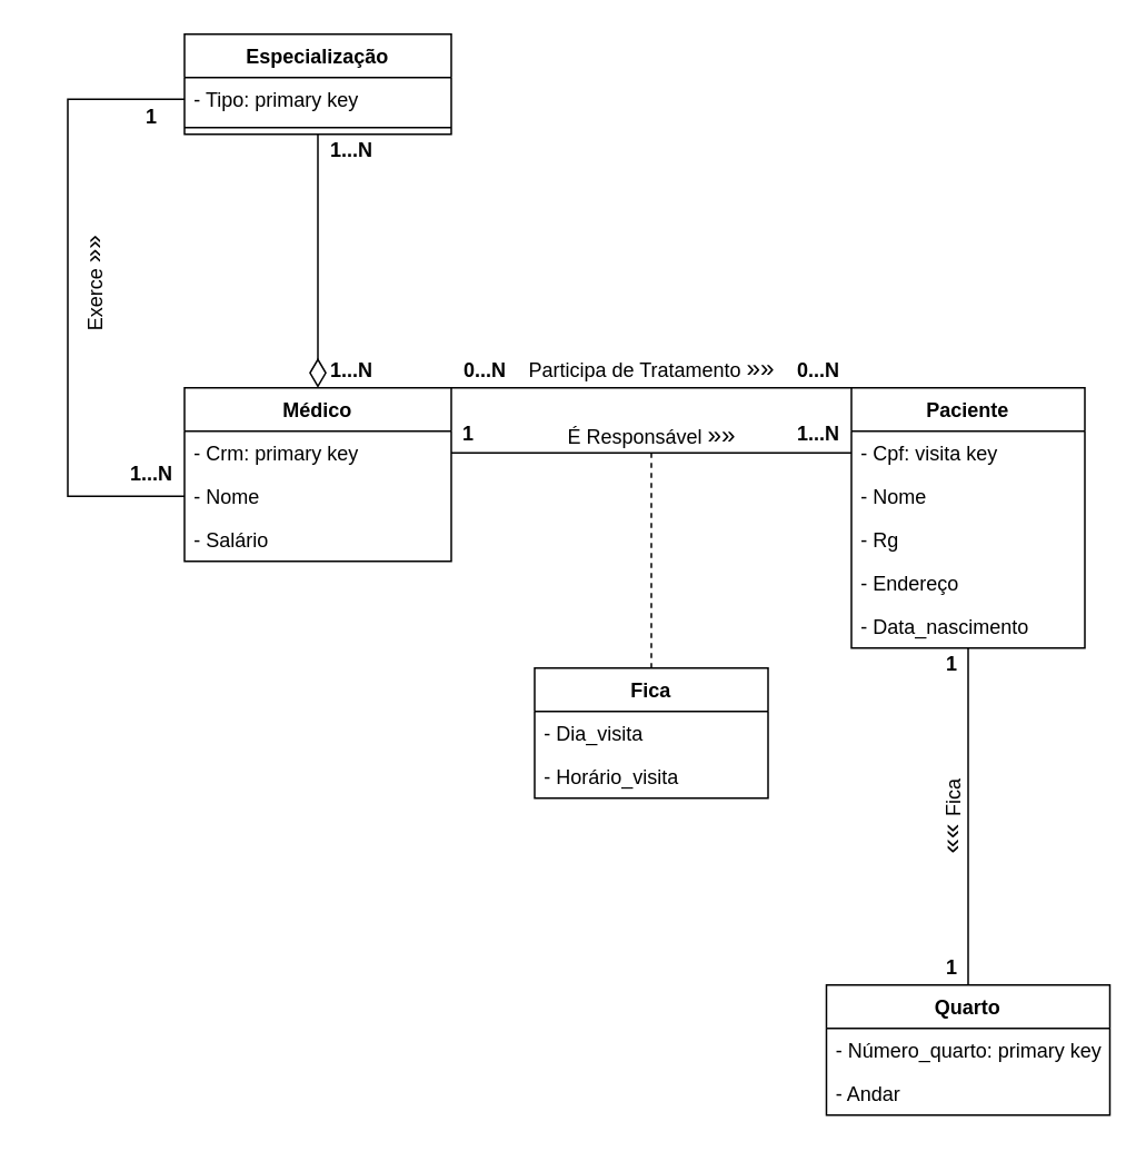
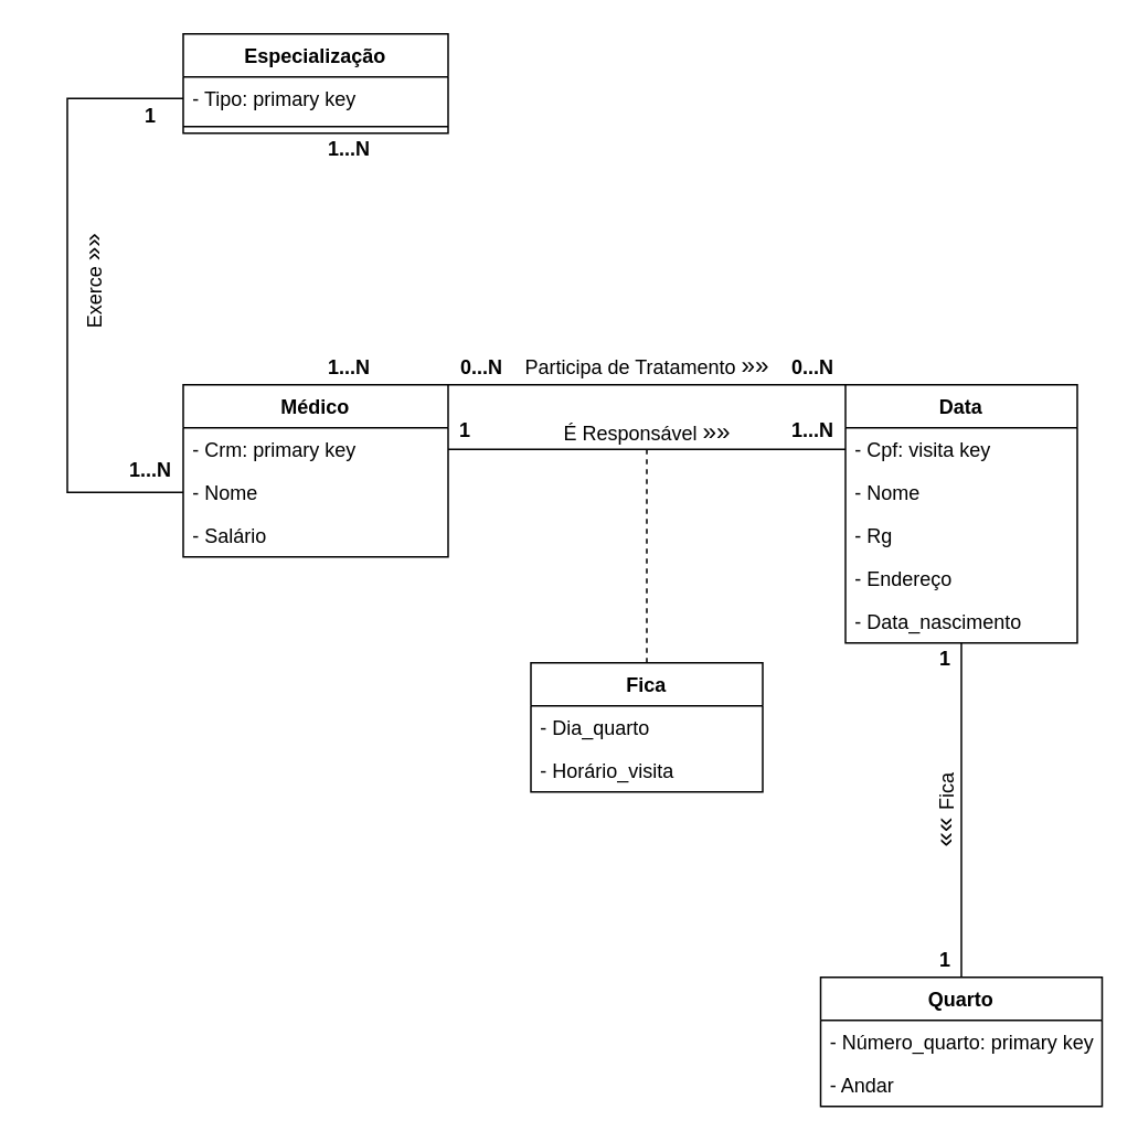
  <mxCell id="0" />
  <mxCell id="1" parent="0" />
  <mxCell id="2" value="Médico" style="swimlane;fontStyle=1;align=center;verticalAlign=top;childLayout=stackLayout;horizontal=1;startSize=26;horizontalStack=0;resizeParent=1;resizeParentMax=0;resizeLast=0;collapsible=1;marginBottom=0;" vertex="1" parent="1"><mxGeometry x="110" y="232" width="160" height="104" as="geometry"><mxRectangle x="230" y="532" width="70" height="26" as="alternateBounds" /></mxGeometry></mxCell>
  <mxCell id="3" value="- Crm: primary key" style="text;strokeColor=none;fillColor=none;align=left;verticalAlign=top;spacingLeft=4;spacingRight=4;overflow=hidden;rotatable=0;points=[[0,0.5],[1,0.5]];portConstraint=eastwest;" vertex="1" parent="2"><mxGeometry y="26" width="160" height="26" as="geometry" /></mxCell>
  <mxCell id="4" value="- Nome" style="text;strokeColor=none;fillColor=none;align=left;verticalAlign=top;spacingLeft=4;spacingRight=4;overflow=hidden;rotatable=0;points=[[0,0.5],[1,0.5]];portConstraint=eastwest;" vertex="1" parent="2"><mxGeometry y="52" width="160" height="26" as="geometry" /></mxCell>
  <mxCell id="5" value="- Salário" style="text;strokeColor=none;fillColor=none;align=left;verticalAlign=top;spacingLeft=4;spacingRight=4;overflow=hidden;rotatable=0;points=[[0,0.5],[1,0.5]];portConstraint=eastwest;" vertex="1" parent="2"><mxGeometry y="78" width="160" height="26" as="geometry" /></mxCell>
- <mxCell id="6" style="edgeStyle=orthogonalEdgeStyle;rounded=0;orthogonalLoop=1;jettySize=auto;html=1;entryX=0.5;entryY=0;entryDx=0;entryDy=0;endArrow=diamondThin;endFill=0;strokeWidth=1;endSize=15;" edge="1" parent="1" source="7" target="2"><mxGeometry relative="1" as="geometry" /></mxCell>
  <mxCell id="7" value="Especialização" style="swimlane;fontStyle=1;align=center;verticalAlign=top;childLayout=stackLayout;horizontal=1;startSize=26;horizontalStack=0;resizeParent=1;resizeParentMax=0;resizeLast=0;collapsible=1;marginBottom=0;" vertex="1" parent="1"><mxGeometry x="110" y="20" width="160" height="60" as="geometry"><mxRectangle x="230" y="320" width="120" height="26" as="alternateBounds" /></mxGeometry></mxCell>
  <mxCell id="8" value="- Tipo: primary key" style="text;strokeColor=none;fillColor=none;align=left;verticalAlign=top;spacingLeft=4;spacingRight=4;overflow=hidden;rotatable=0;points=[[0,0.5],[1,0.5]];portConstraint=eastwest;" vertex="1" parent="7"><mxGeometry y="26" width="160" height="26" as="geometry" /></mxCell>
  <mxCell id="9" value="" style="line;strokeWidth=1;fillColor=none;align=left;verticalAlign=middle;spacingTop=-1;spacingLeft=3;spacingRight=3;rotatable=0;labelPosition=right;points=[];portConstraint=eastwest;" vertex="1" parent="7"><mxGeometry y="52" width="160" height="8" as="geometry" /></mxCell>
  <mxCell id="10" value="1...N" style="text;html=1;align=center;verticalAlign=middle;resizable=0;points=[];autosize=1;fontStyle=1" vertex="1" parent="1"><mxGeometry x="190" y="212" width="40" height="20" as="geometry" /></mxCell>
  <mxCell id="11" value="1...N" style="text;html=1;align=center;verticalAlign=middle;resizable=0;points=[];autosize=1;fontStyle=1" vertex="1" parent="1"><mxGeometry x="190" y="80" width="40" height="20" as="geometry" /></mxCell>
  <mxCell id="12" style="edgeStyle=orthogonalEdgeStyle;rounded=0;orthogonalLoop=1;jettySize=auto;html=1;entryX=0;entryY=0.5;entryDx=0;entryDy=0;endArrow=none;endFill=0;endSize=15;strokeWidth=1;" edge="1" parent="1" source="8" target="4"><mxGeometry relative="1" as="geometry"><Array as="points"><mxPoint x="40" y="59" /><mxPoint x="40" y="297" /></Array></mxGeometry></mxCell>
  <mxCell id="13" value="Exerce &lt;font style=&quot;font-size: 15px&quot;&gt;»»&lt;/font&gt;" style="text;html=1;align=center;verticalAlign=middle;resizable=0;points=[];autosize=1;rotation=-90;" vertex="1" parent="1"><mxGeometry x="20" y="160" width="70" height="20" as="geometry" /></mxCell>
  <mxCell id="14" value="1...N" style="text;html=1;align=center;verticalAlign=middle;resizable=0;points=[];autosize=1;fontStyle=1" vertex="1" parent="1"><mxGeometry x="70" y="274" width="40" height="20" as="geometry" /></mxCell>
  <mxCell id="15" value="1" style="text;html=1;align=center;verticalAlign=middle;resizable=0;points=[];autosize=1;fontStyle=1" vertex="1" parent="1"><mxGeometry x="80" y="60" width="20" height="20" as="geometry" /></mxCell>
  <mxCell id="16" style="edgeStyle=orthogonalEdgeStyle;rounded=0;orthogonalLoop=1;jettySize=auto;html=1;exitX=0;exitY=0;exitDx=0;exitDy=0;entryX=1;entryY=0;entryDx=0;entryDy=0;endArrow=none;endFill=0;endSize=15;strokeWidth=1;" edge="1" parent="1" source="18" target="2"><mxGeometry relative="1" as="geometry"><Array as="points"><mxPoint x="380" y="232" /><mxPoint x="380" y="232" /></Array></mxGeometry></mxCell>
  <mxCell id="17" style="edgeStyle=orthogonalEdgeStyle;rounded=0;orthogonalLoop=1;jettySize=auto;html=1;entryX=0.5;entryY=0;entryDx=0;entryDy=0;endArrow=none;endFill=0;endSize=15;strokeWidth=1;" edge="1" parent="1" source="18" target="35"><mxGeometry relative="1" as="geometry" /></mxCell>
- <mxCell id="18" value="Paciente" style="swimlane;fontStyle=1;childLayout=stackLayout;horizontal=1;startSize=26;fillColor=none;horizontalStack=0;resizeParent=1;resizeParentMax=0;resizeLast=0;collapsible=1;marginBottom=0;" vertex="1" parent="1"><mxGeometry x="510" y="232" width="140" height="156" as="geometry"><mxRectangle x="630" y="532" width="80" height="26" as="alternateBounds" /></mxGeometry></mxCell>
+ <mxCell id="18" value="Data" style="swimlane;fontStyle=1;childLayout=stackLayout;horizontal=1;startSize=26;fillColor=none;horizontalStack=0;resizeParent=1;resizeParentMax=0;resizeLast=0;collapsible=1;marginBottom=0;" vertex="1" parent="1"><mxGeometry x="510" y="232" width="140" height="156" as="geometry"><mxRectangle x="630" y="532" width="80" height="26" as="alternateBounds" /></mxGeometry></mxCell>
  <mxCell id="19" value="- Cpf: visita key" style="text;strokeColor=none;fillColor=none;align=left;verticalAlign=top;spacingLeft=4;spacingRight=4;overflow=hidden;rotatable=0;points=[[0,0.5],[1,0.5]];portConstraint=eastwest;" vertex="1" parent="18"><mxGeometry y="26" width="140" height="26" as="geometry" /></mxCell>
  <mxCell id="20" value="- Nome" style="text;strokeColor=none;fillColor=none;align=left;verticalAlign=top;spacingLeft=4;spacingRight=4;overflow=hidden;rotatable=0;points=[[0,0.5],[1,0.5]];portConstraint=eastwest;" vertex="1" parent="18"><mxGeometry y="52" width="140" height="26" as="geometry" /></mxCell>
  <mxCell id="21" value="- Rg" style="text;strokeColor=none;fillColor=none;align=left;verticalAlign=top;spacingLeft=4;spacingRight=4;overflow=hidden;rotatable=0;points=[[0,0.5],[1,0.5]];portConstraint=eastwest;" vertex="1" parent="18"><mxGeometry y="78" width="140" height="26" as="geometry" /></mxCell>
  <mxCell id="22" value="- Endereço" style="text;strokeColor=none;fillColor=none;align=left;verticalAlign=top;spacingLeft=4;spacingRight=4;overflow=hidden;rotatable=0;points=[[0,0.5],[1,0.5]];portConstraint=eastwest;" vertex="1" parent="18"><mxGeometry y="104" width="140" height="26" as="geometry" /></mxCell>
  <mxCell id="23" value="- Data_nascimento" style="text;strokeColor=none;fillColor=none;align=left;verticalAlign=top;spacingLeft=4;spacingRight=4;overflow=hidden;rotatable=0;points=[[0,0.5],[1,0.5]];portConstraint=eastwest;" vertex="1" parent="18"><mxGeometry y="130" width="140" height="26" as="geometry" /></mxCell>
  <mxCell id="24" value="É Responsável&amp;nbsp;&lt;font style=&quot;font-size: 15px&quot;&gt;»»&lt;/font&gt;" style="text;html=1;align=center;verticalAlign=middle;resizable=0;points=[];autosize=1;rotation=0;" vertex="1" parent="1"><mxGeometry x="330" y="250" width="120" height="20" as="geometry" /></mxCell>
  <mxCell id="25" style="edgeStyle=orthogonalEdgeStyle;rounded=0;orthogonalLoop=1;jettySize=auto;html=1;dashed=1;endArrow=none;endFill=0;endSize=15;strokeWidth=1;" edge="1" parent="1" source="26"><mxGeometry relative="1" as="geometry"><mxPoint x="390" y="270" as="targetPoint" /><Array as="points"><mxPoint x="390" y="280" /></Array></mxGeometry></mxCell>
  <mxCell id="26" value="Fica" style="swimlane;fontStyle=1;childLayout=stackLayout;horizontal=1;startSize=26;fillColor=none;horizontalStack=0;resizeParent=1;resizeParentMax=0;resizeLast=0;collapsible=1;marginBottom=0;" vertex="1" parent="1"><mxGeometry x="320" y="400" width="140" height="78" as="geometry" /></mxCell>
- <mxCell id="27" value="- Dia_visita" style="text;strokeColor=none;fillColor=none;align=left;verticalAlign=top;spacingLeft=4;spacingRight=4;overflow=hidden;rotatable=0;points=[[0,0.5],[1,0.5]];portConstraint=eastwest;" vertex="1" parent="26"><mxGeometry y="26" width="140" height="26" as="geometry" /></mxCell>
+ <mxCell id="27" value="- Dia_quarto" style="text;strokeColor=none;fillColor=none;align=left;verticalAlign=top;spacingLeft=4;spacingRight=4;overflow=hidden;rotatable=0;points=[[0,0.5],[1,0.5]];portConstraint=eastwest;" vertex="1" parent="26"><mxGeometry y="26" width="140" height="26" as="geometry" /></mxCell>
  <mxCell id="28" value="- Horário_visita" style="text;strokeColor=none;fillColor=none;align=left;verticalAlign=top;spacingLeft=4;spacingRight=4;overflow=hidden;rotatable=0;points=[[0,0.5],[1,0.5]];portConstraint=eastwest;" vertex="1" parent="26"><mxGeometry y="52" width="140" height="26" as="geometry" /></mxCell>
  <mxCell id="29" style="edgeStyle=orthogonalEdgeStyle;rounded=0;orthogonalLoop=1;jettySize=auto;html=1;entryX=1;entryY=0.5;entryDx=0;entryDy=0;endArrow=none;endFill=0;endSize=15;strokeWidth=1;" edge="1" parent="1" source="19" target="3"><mxGeometry relative="1" as="geometry"><Array as="points"><mxPoint x="390" y="271" /><mxPoint x="390" y="271" /></Array></mxGeometry></mxCell>
  <mxCell id="30" value="1" style="text;html=1;align=center;verticalAlign=middle;resizable=0;points=[];autosize=1;fontStyle=1" vertex="1" parent="1"><mxGeometry x="270" y="250" width="20" height="20" as="geometry" /></mxCell>
  <mxCell id="31" value="1...N" style="text;html=1;align=center;verticalAlign=middle;resizable=0;points=[];autosize=1;fontStyle=1" vertex="1" parent="1"><mxGeometry x="470" y="250" width="40" height="20" as="geometry" /></mxCell>
  <mxCell id="32" value="Participa de Tratamento&amp;nbsp;&lt;font style=&quot;font-size: 15px&quot;&gt;»»&lt;/font&gt;" style="text;html=1;align=center;verticalAlign=middle;resizable=0;points=[];autosize=1;rotation=0;" vertex="1" parent="1"><mxGeometry x="310" y="210" width="160" height="20" as="geometry" /></mxCell>
  <mxCell id="33" value="0...N" style="text;html=1;align=center;verticalAlign=middle;resizable=0;points=[];autosize=1;fontStyle=1" vertex="1" parent="1"><mxGeometry x="270" y="212" width="40" height="20" as="geometry" /></mxCell>
  <mxCell id="34" value="0...N" style="text;html=1;align=center;verticalAlign=middle;resizable=0;points=[];autosize=1;fontStyle=1" vertex="1" parent="1"><mxGeometry x="470" y="212" width="40" height="20" as="geometry" /></mxCell>
  <mxCell id="35" value="Quarto" style="swimlane;fontStyle=1;childLayout=stackLayout;horizontal=1;startSize=26;fillColor=none;horizontalStack=0;resizeParent=1;resizeParentMax=0;resizeLast=0;collapsible=1;marginBottom=0;" vertex="1" parent="1"><mxGeometry x="495" y="590" width="170" height="78" as="geometry" /></mxCell>
  <mxCell id="36" value="- Número_quarto: primary key" style="text;strokeColor=none;fillColor=none;align=left;verticalAlign=top;spacingLeft=4;spacingRight=4;overflow=hidden;rotatable=0;points=[[0,0.5],[1,0.5]];portConstraint=eastwest;" vertex="1" parent="35"><mxGeometry y="26" width="170" height="26" as="geometry" /></mxCell>
  <mxCell id="37" value="- Andar" style="text;strokeColor=none;fillColor=none;align=left;verticalAlign=top;spacingLeft=4;spacingRight=4;overflow=hidden;rotatable=0;points=[[0,0.5],[1,0.5]];portConstraint=eastwest;" vertex="1" parent="35"><mxGeometry y="52" width="170" height="26" as="geometry" /></mxCell>
  <mxCell id="38" value="&lt;font style=&quot;font-size: 16px&quot;&gt;««&amp;nbsp;&lt;/font&gt;Fica&amp;nbsp;" style="text;html=1;align=center;verticalAlign=middle;resizable=0;points=[];autosize=1;rotation=-90;" vertex="1" parent="1"><mxGeometry x="540" y="478" width="60" height="20" as="geometry" /></mxCell>
  <mxCell id="39" value="1" style="text;html=1;align=center;verticalAlign=middle;resizable=0;points=[];autosize=1;fontStyle=1" vertex="1" parent="1"><mxGeometry x="560" y="388" width="20" height="20" as="geometry" /></mxCell>
  <mxCell id="40" value="1" style="text;html=1;align=center;verticalAlign=middle;resizable=0;points=[];autosize=1;fontStyle=1" vertex="1" parent="1"><mxGeometry x="560" y="570" width="20" height="20" as="geometry" /></mxCell>
